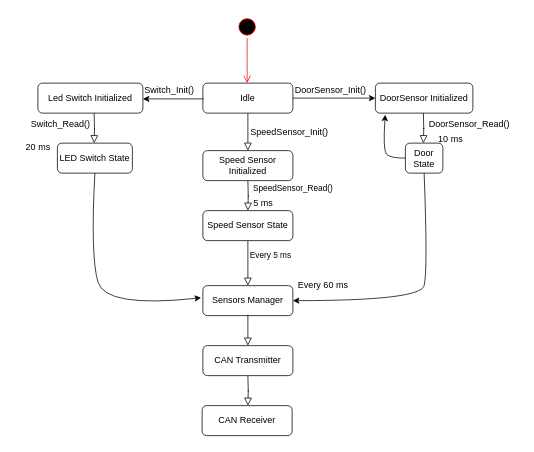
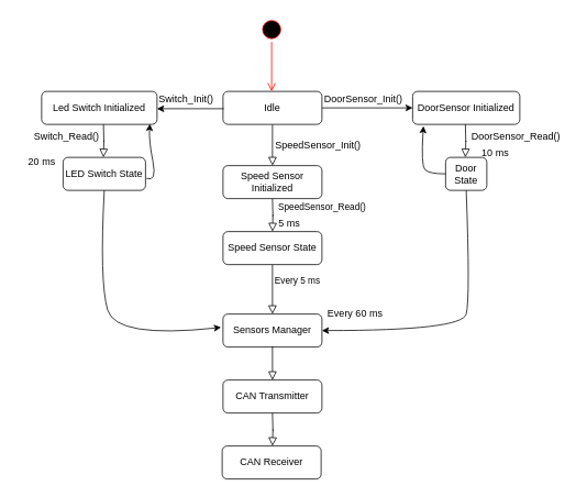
  <mxCell id="0" />
  <mxCell id="1" parent="0" />
  <mxCell id="2" value="" style="rounded=0;html=1;jettySize=auto;orthogonalLoop=1;fontSize=11;endArrow=block;endFill=0;endSize=8;strokeWidth=1;shadow=0;labelBackgroundColor=none;edgeStyle=orthogonalEdgeStyle;" parent="1" source="3" edge="1"><mxGeometry relative="1" as="geometry"><mxPoint x="330" y="200" as="targetPoint" /></mxGeometry></mxCell>
  <mxCell id="3" value="Idle" style="rounded=1;whiteSpace=wrap;html=1;fontSize=12;glass=0;strokeWidth=1;shadow=0;" parent="1" vertex="1"><mxGeometry x="270" y="110" width="120" height="40" as="geometry" /></mxCell>
  <mxCell id="4" value="SpeedSensor_Read()" style="rounded=0;html=1;jettySize=auto;orthogonalLoop=1;fontSize=11;endArrow=block;endFill=0;endSize=8;strokeWidth=1;shadow=0;labelBackgroundColor=none;edgeStyle=orthogonalEdgeStyle;" parent="1" edge="1"><mxGeometry x="-0.5" y="60" relative="1" as="geometry"><mxPoint as="offset" /><mxPoint x="330" y="240" as="sourcePoint" /><mxPoint x="330" y="280" as="targetPoint" /></mxGeometry></mxCell>
  <mxCell id="5" value="Every 5 ms" style="rounded=0;html=1;jettySize=auto;orthogonalLoop=1;fontSize=11;endArrow=block;endFill=0;endSize=8;strokeWidth=1;shadow=0;labelBackgroundColor=none;edgeStyle=orthogonalEdgeStyle;" parent="1" edge="1"><mxGeometry x="-0.333" y="30" relative="1" as="geometry"><mxPoint as="offset" /><mxPoint x="330" y="320" as="sourcePoint" /><mxPoint x="330" y="380" as="targetPoint" /></mxGeometry></mxCell>
  <mxCell id="6" value="Sensors Manager" style="rounded=1;whiteSpace=wrap;html=1;fontSize=12;glass=0;strokeWidth=1;shadow=0;" parent="1" vertex="1"><mxGeometry x="270" y="380" width="120" height="40" as="geometry" /></mxCell>
  <mxCell id="7" value="" style="ellipse;html=1;shape=startState;fillColor=#000000;strokeColor=#ff0000;" vertex="1" parent="1"><mxGeometry x="314" y="20" width="30" height="30" as="geometry" /></mxCell>
  <mxCell id="8" value="" style="edgeStyle=orthogonalEdgeStyle;html=1;verticalAlign=bottom;endArrow=open;endSize=8;strokeColor=#ff0000;rounded=0;" edge="1" source="7" parent="1"><mxGeometry relative="1" as="geometry"><mxPoint x="329" y="110" as="targetPoint" /></mxGeometry></mxCell>
  <mxCell id="9" value="Led Switch Initialized" style="rounded=1;whiteSpace=wrap;html=1;fontSize=12;glass=0;strokeWidth=1;shadow=0;" vertex="1" parent="1"><mxGeometry x="50" y="110" width="140" height="40" as="geometry" /></mxCell>
  <mxCell id="10" value="DoorSensor Initialized" style="rounded=1;whiteSpace=wrap;html=1;fontSize=12;glass=0;strokeWidth=1;shadow=0;" vertex="1" parent="1"><mxGeometry x="500" y="110" width="130" height="40" as="geometry" /></mxCell>
  <mxCell id="11" value="Door State" style="rounded=1;whiteSpace=wrap;html=1;fontSize=12;glass=0;strokeWidth=1;shadow=0;" vertex="1" parent="1"><mxGeometry x="540" y="190" width="50" height="40" as="geometry" /></mxCell>
  <mxCell id="12" value="" style="rounded=0;html=1;jettySize=auto;orthogonalLoop=1;fontSize=11;endArrow=block;endFill=0;endSize=8;strokeWidth=1;shadow=0;labelBackgroundColor=none;edgeStyle=orthogonalEdgeStyle;" edge="1" parent="1"><mxGeometry relative="1" as="geometry"><mxPoint x="564" y="150" as="sourcePoint" /><mxPoint x="564" y="190" as="targetPoint" /></mxGeometry></mxCell>
  <mxCell id="13" value="" style="endArrow=classic;html=1;rounded=0;entryX=0;entryY=0.5;entryDx=0;entryDy=0;" edge="1" parent="1" target="10"><mxGeometry width="50" height="50" relative="1" as="geometry"><mxPoint x="390" y="130" as="sourcePoint" /><mxPoint x="430" y="80" as="targetPoint" /></mxGeometry></mxCell>
  <mxCell id="14" value="" style="curved=1;endArrow=classic;html=1;rounded=0;exitX=0;exitY=0.5;exitDx=0;exitDy=0;entryX=0.101;entryY=1.052;entryDx=0;entryDy=0;entryPerimeter=0;" edge="1" parent="1" source="11" target="10"><mxGeometry width="50" height="50" relative="1" as="geometry"><mxPoint x="380" y="130" as="sourcePoint" /><mxPoint x="460" y="130" as="targetPoint" /><Array as="points"><mxPoint x="520" y="210" /><mxPoint x="510" y="200" /></Array></mxGeometry></mxCell>
  <mxCell id="15" value="Speed Sensor Initialized" style="rounded=1;whiteSpace=wrap;html=1;fontSize=12;glass=0;strokeWidth=1;shadow=0;" vertex="1" parent="1"><mxGeometry x="270" y="200" width="120" height="40" as="geometry" /></mxCell>
  <mxCell id="16" value="Speed Sensor State" style="rounded=1;whiteSpace=wrap;html=1;fontSize=12;glass=0;strokeWidth=1;shadow=0;" vertex="1" parent="1"><mxGeometry x="270" y="280" width="120" height="40" as="geometry" /></mxCell>
  <mxCell id="17" value="CAN Transmitter" style="rounded=1;whiteSpace=wrap;html=1;fontSize=12;glass=0;strokeWidth=1;shadow=0;" vertex="1" parent="1"><mxGeometry x="270" y="460" width="120" height="40" as="geometry" /></mxCell>
  <mxCell id="18" value="CAN Receiver" style="rounded=1;whiteSpace=wrap;html=1;fontSize=12;glass=0;strokeWidth=1;shadow=0;" vertex="1" parent="1"><mxGeometry x="269" y="540" width="120" height="40" as="geometry" /></mxCell>
  <mxCell id="19" value="" style="rounded=0;html=1;jettySize=auto;orthogonalLoop=1;fontSize=11;endArrow=block;endFill=0;endSize=8;strokeWidth=1;shadow=0;labelBackgroundColor=none;edgeStyle=orthogonalEdgeStyle;" edge="1" parent="1"><mxGeometry x="0.333" y="20" relative="1" as="geometry"><mxPoint as="offset" /><mxPoint x="330" y="419" as="sourcePoint" /><mxPoint x="330" y="460" as="targetPoint" /></mxGeometry></mxCell>
  <mxCell id="20" value="" style="rounded=0;html=1;jettySize=auto;orthogonalLoop=1;fontSize=11;endArrow=block;endFill=0;endSize=8;strokeWidth=1;shadow=0;labelBackgroundColor=none;edgeStyle=orthogonalEdgeStyle;" edge="1" parent="1"><mxGeometry x="0.333" y="20" relative="1" as="geometry"><mxPoint as="offset" /><mxPoint x="330" y="500" as="sourcePoint" /><mxPoint x="330" y="540" as="targetPoint" /></mxGeometry></mxCell>
  <mxCell id="21" value="" style="curved=1;endArrow=classic;html=1;rounded=0;exitX=0.5;exitY=1;exitDx=0;exitDy=0;entryX=1;entryY=0.5;entryDx=0;entryDy=0;" edge="1" parent="1" source="11" target="6"><mxGeometry width="50" height="50" relative="1" as="geometry"><mxPoint x="380" y="360" as="sourcePoint" /><mxPoint x="470" y="380" as="targetPoint" /><Array as="points"><mxPoint x="570" y="360" /><mxPoint x="560" y="400" /></Array></mxGeometry></mxCell>
  <mxCell id="22" value="" style="endArrow=classic;html=1;rounded=0;" edge="1" parent="1"><mxGeometry width="50" height="50" relative="1" as="geometry"><mxPoint x="271" y="131" as="sourcePoint" /><mxPoint x="190" y="131" as="targetPoint" /></mxGeometry></mxCell>
  <mxCell id="23" value="LED Switch State" style="rounded=1;whiteSpace=wrap;html=1;fontSize=12;glass=0;strokeWidth=1;shadow=0;" vertex="1" parent="1"><mxGeometry x="76" y="190" width="100" height="40" as="geometry" /></mxCell>
  <mxCell id="24" value="" style="rounded=0;html=1;jettySize=auto;orthogonalLoop=1;fontSize=11;endArrow=block;endFill=0;endSize=8;strokeWidth=1;shadow=0;labelBackgroundColor=none;edgeStyle=orthogonalEdgeStyle;" edge="1" parent="1"><mxGeometry relative="1" as="geometry"><mxPoint x="125" y="150" as="sourcePoint" /><mxPoint x="125" y="190" as="targetPoint" /></mxGeometry></mxCell>
+ <mxCell id="25" value="" style="curved=1;endArrow=classic;html=1;rounded=0;entryX=0.938;entryY=0.983;entryDx=0;entryDy=0;entryPerimeter=0;exitX=1.012;exitY=0.638;exitDx=0;exitDy=0;exitPerimeter=0;" edge="1" parent="1" source="23" target="9"><mxGeometry width="50" height="50" relative="1" as="geometry"><mxPoint x="270" y="220" as="sourcePoint" /><mxPoint x="320" y="170" as="targetPoint" /><Array as="points"><mxPoint x="190" y="220" /><mxPoint x="180" y="170" /></Array></mxGeometry></mxCell>
  <mxCell id="26" value="" style="curved=1;endArrow=classic;html=1;rounded=0;exitX=0.5;exitY=1;exitDx=0;exitDy=0;entryX=-0.02;entryY=0.405;entryDx=0;entryDy=0;entryPerimeter=0;" edge="1" parent="1" source="23" target="6"><mxGeometry width="50" height="50" relative="1" as="geometry"><mxPoint x="270" y="290" as="sourcePoint" /><mxPoint x="320" y="240" as="targetPoint" /><Array as="points"><mxPoint x="120" y="340" /><mxPoint x="140" y="410" /></Array></mxGeometry></mxCell>
  <mxCell id="27" value="DoorSensor_Init()" style="text;html=1;align=center;verticalAlign=middle;resizable=0;points=[];autosize=1;strokeColor=none;fillColor=none;" vertex="1" parent="1"><mxGeometry x="380" y="105" width="120" height="30" as="geometry" /></mxCell>
  <mxCell id="28" value="Switch_Init()" style="text;html=1;align=center;verticalAlign=middle;resizable=0;points=[];autosize=1;strokeColor=none;fillColor=none;" vertex="1" parent="1"><mxGeometry x="180" y="105" width="90" height="30" as="geometry" /></mxCell>
  <mxCell id="29" value="DoorSensor_Read()" style="text;html=1;align=center;verticalAlign=middle;resizable=0;points=[];autosize=1;strokeColor=none;fillColor=none;" vertex="1" parent="1"><mxGeometry x="560" y="150" width="130" height="30" as="geometry" /></mxCell>
  <mxCell id="30" value="Switch_Read()" style="text;html=1;align=center;verticalAlign=middle;resizable=0;points=[];autosize=1;strokeColor=none;fillColor=none;" vertex="1" parent="1"><mxGeometry x="30" y="150" width="100" height="30" as="geometry" /></mxCell>
  <mxCell id="31" value="10 ms" style="text;html=1;align=center;verticalAlign=middle;resizable=0;points=[];autosize=1;strokeColor=none;fillColor=none;" vertex="1" parent="1"><mxGeometry x="570" y="170" width="60" height="30" as="geometry" /></mxCell>
  <mxCell id="32" value="20 ms" style="text;html=1;align=center;verticalAlign=middle;resizable=0;points=[];autosize=1;strokeColor=none;fillColor=none;" vertex="1" parent="1"><mxGeometry x="20" y="180" width="60" height="30" as="geometry" /></mxCell>
  <mxCell id="33" value="SpeedSensor_Init()" style="text;html=1;align=center;verticalAlign=middle;resizable=0;points=[];autosize=1;strokeColor=none;fillColor=none;" vertex="1" parent="1"><mxGeometry x="320" y="160" width="130" height="30" as="geometry" /></mxCell>
  <mxCell id="34" value="5 ms" style="text;html=1;align=center;verticalAlign=middle;resizable=0;points=[];autosize=1;strokeColor=none;fillColor=none;" vertex="1" parent="1"><mxGeometry x="325" y="255" width="50" height="30" as="geometry" /></mxCell>
  <mxCell id="35" value="Every 60 ms" style="text;html=1;align=center;verticalAlign=middle;resizable=0;points=[];autosize=1;strokeColor=none;fillColor=none;" vertex="1" parent="1"><mxGeometry x="385" y="365" width="90" height="30" as="geometry" /></mxCell>
